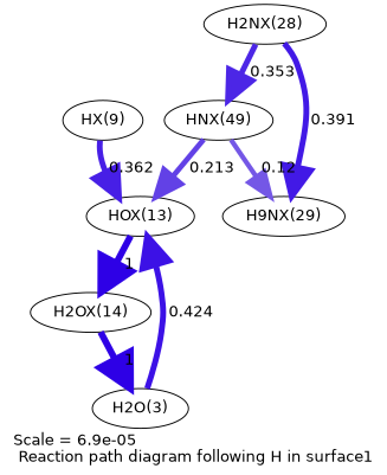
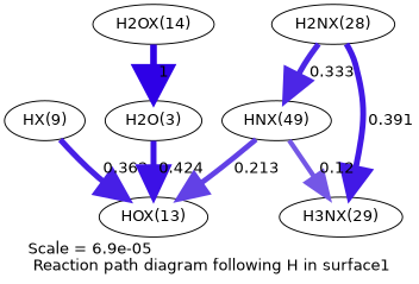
  digraph {
    fontname=Helvetica
    label="Scale = 6.9e-05\l Reaction path diagram following H in surface1"
    node [fontname=Helvetica]
    edge [arrowsize=3 color="0.7, 1.5, 0.9" fontname=Helvetica penwidth=6]
    n1 [label="HX(9)"]
    n2 [label="HOX(13)"]
    n3 [label="H2NX(28)"]
-   n4 [label="H9NX(29)"]
+   n4 [label="H3NX(29)"]
    n5 [label="HNX(49)"]
    n6 [label="H2OX(14)"]
    n7 [label="H2O(3)"]
    n1 -> n2 [arrowsize=2.62 color="0.7, 0.862, 0.9" label=" 0.362" penwidth=5.23]
-   n2 -> n6 [label=" 1"]
    n3 -> n4 [arrowsize=2.65 color="0.7, 0.891, 0.9" label=" 0.391" penwidth=5.29]
-   n3 -> n5 [arrowsize=2.59 color="0.7, 0.833, 0.9" label=" 0.353" penwidth=5.17]
+   n3 -> n5 [arrowsize=2.59 color="0.7, 0.833, 0.9" label=" 0.333" penwidth=5.17]
    n5 -> n2 [arrowsize=2.42 color="0.7, 0.714, 0.9" label=" 0.213" penwidth=4.83]
    n5 -> n4 [arrowsize=2.2 color="0.7, 0.62, 0.9" label=" 0.12" penwidth=4.4]
    n6 -> n7 [label=" 1"]
    n7 -> n2 [arrowsize=2.68 color="0.7, 0.924, 0.9" label=" 0.424" penwidth=5.35]
  }
